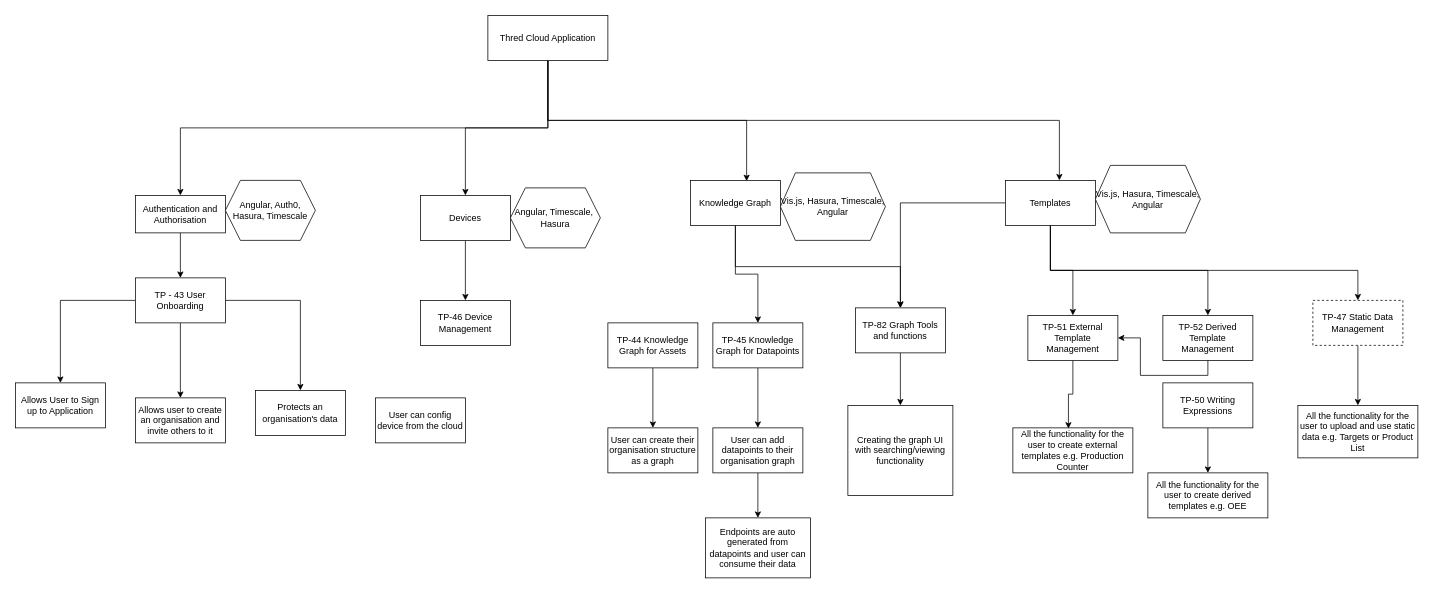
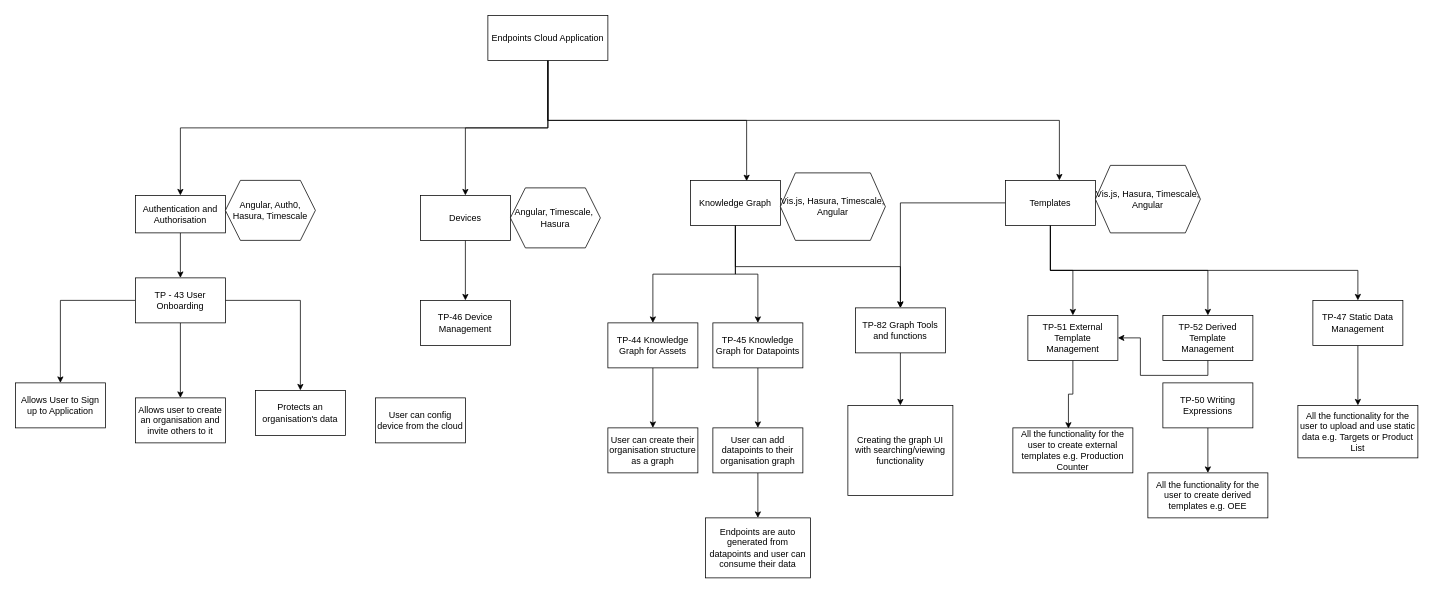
  <mxCell id="0" />
  <mxCell id="1" parent="0" />
  <mxCell id="2" style="edgeStyle=orthogonalEdgeStyle;rounded=0;orthogonalLoop=1;jettySize=auto;html=1;exitX=0.5;exitY=1;exitDx=0;exitDy=0;" edge="1" parent="1" source="6" target="26"><mxGeometry relative="1" as="geometry" /></mxCell>
  <mxCell id="3" style="edgeStyle=orthogonalEdgeStyle;rounded=0;orthogonalLoop=1;jettySize=auto;html=1;entryX=0.5;entryY=0;entryDx=0;entryDy=0;" edge="1" parent="1" source="6" target="12"><mxGeometry relative="1" as="geometry" /></mxCell>
  <mxCell id="4" style="edgeStyle=orthogonalEdgeStyle;rounded=0;orthogonalLoop=1;jettySize=auto;html=1;entryX=0.625;entryY=0.017;entryDx=0;entryDy=0;entryPerimeter=0;exitX=0.5;exitY=1;exitDx=0;exitDy=0;" edge="1" parent="1" source="6" target="16"><mxGeometry relative="1" as="geometry" /></mxCell>
  <mxCell id="5" style="edgeStyle=orthogonalEdgeStyle;rounded=0;orthogonalLoop=1;jettySize=auto;html=1;entryX=0.6;entryY=0;entryDx=0;entryDy=0;entryPerimeter=0;exitX=0.5;exitY=1;exitDx=0;exitDy=0;" edge="1" parent="1" source="6" target="21"><mxGeometry relative="1" as="geometry" /></mxCell>
- <mxCell id="6" value="Thred Cloud Application" style="rounded=0;whiteSpace=wrap;html=1;" vertex="1" parent="1"><mxGeometry x="650" y="20" width="160" height="60" as="geometry" /></mxCell>
+ <mxCell id="6" value="Endpoints Cloud Application" style="rounded=0;whiteSpace=wrap;html=1;" vertex="1" parent="1"><mxGeometry x="650" y="20" width="160" height="60" as="geometry" /></mxCell>
  <mxCell id="7" style="edgeStyle=orthogonalEdgeStyle;rounded=0;orthogonalLoop=1;jettySize=auto;html=1;" edge="1" parent="1" source="10" target="22"><mxGeometry relative="1" as="geometry" /></mxCell>
  <mxCell id="8" style="edgeStyle=orthogonalEdgeStyle;rounded=0;orthogonalLoop=1;jettySize=auto;html=1;" edge="1" parent="1" source="10" target="23"><mxGeometry relative="1" as="geometry" /></mxCell>
  <mxCell id="9" style="edgeStyle=orthogonalEdgeStyle;rounded=0;orthogonalLoop=1;jettySize=auto;html=1;" edge="1" parent="1" source="10" target="24"><mxGeometry relative="1" as="geometry" /></mxCell>
  <mxCell id="10" value="&lt;div&gt;TP - 43 User Onboarding&lt;/div&gt;" style="rounded=0;whiteSpace=wrap;html=1;" vertex="1" parent="1"><mxGeometry x="180" y="370" width="120" height="60" as="geometry" /></mxCell>
  <mxCell id="11" style="edgeStyle=orthogonalEdgeStyle;rounded=0;orthogonalLoop=1;jettySize=auto;html=1;entryX=0.5;entryY=0;entryDx=0;entryDy=0;" edge="1" parent="1" source="12" target="27"><mxGeometry relative="1" as="geometry" /></mxCell>
  <mxCell id="12" value="Devices" style="rounded=0;whiteSpace=wrap;html=1;" vertex="1" parent="1"><mxGeometry x="560" y="260" width="120" height="60" as="geometry" /></mxCell>
  <mxCell id="13" style="edgeStyle=orthogonalEdgeStyle;rounded=0;orthogonalLoop=1;jettySize=auto;html=1;exitX=0.5;exitY=1;exitDx=0;exitDy=0;" edge="1" parent="1" source="16" target="30"><mxGeometry relative="1" as="geometry" /></mxCell>
+ <mxCell id="14" style="edgeStyle=orthogonalEdgeStyle;rounded=0;orthogonalLoop=1;jettySize=auto;html=1;" edge="1" parent="1" source="16" target="44"><mxGeometry relative="1" as="geometry" /></mxCell>
  <mxCell id="15" style="edgeStyle=orthogonalEdgeStyle;rounded=0;orthogonalLoop=1;jettySize=auto;html=1;" edge="1" parent="1" source="16" target="46"><mxGeometry relative="1" as="geometry" /></mxCell>
  <mxCell id="16" value="Knowledge Graph" style="rounded=0;whiteSpace=wrap;html=1;" vertex="1" parent="1"><mxGeometry x="920" y="240" width="120" height="60" as="geometry" /></mxCell>
  <mxCell id="17" style="edgeStyle=orthogonalEdgeStyle;rounded=0;orthogonalLoop=1;jettySize=auto;html=1;entryX=0.5;entryY=0;entryDx=0;entryDy=0;" edge="1" parent="1" source="21" target="30"><mxGeometry relative="1" as="geometry" /></mxCell>
  <mxCell id="18" style="edgeStyle=orthogonalEdgeStyle;rounded=0;orthogonalLoop=1;jettySize=auto;html=1;exitX=0.5;exitY=1;exitDx=0;exitDy=0;" edge="1" parent="1" source="21" target="33"><mxGeometry relative="1" as="geometry"><mxPoint x="1300" y="350" as="sourcePoint" /></mxGeometry></mxCell>
  <mxCell id="19" style="edgeStyle=orthogonalEdgeStyle;rounded=0;orthogonalLoop=1;jettySize=auto;html=1;exitX=0.5;exitY=1;exitDx=0;exitDy=0;" edge="1" parent="1" source="21" target="36"><mxGeometry relative="1" as="geometry" /></mxCell>
  <mxCell id="20" style="edgeStyle=orthogonalEdgeStyle;rounded=0;orthogonalLoop=1;jettySize=auto;html=1;exitX=0.5;exitY=1;exitDx=0;exitDy=0;" edge="1" parent="1" source="21" target="41"><mxGeometry relative="1" as="geometry"><Array as="points"><mxPoint x="1400" y="360" /><mxPoint x="1810" y="360" /></Array></mxGeometry></mxCell>
  <mxCell id="21" value="Templates" style="rounded=0;whiteSpace=wrap;html=1;" vertex="1" parent="1"><mxGeometry x="1340" y="240" width="120" height="60" as="geometry" /></mxCell>
  <mxCell id="22" value="Allows User to Sign up to Application" style="rounded=0;whiteSpace=wrap;html=1;" vertex="1" parent="1"><mxGeometry x="20" y="510" width="120" height="60" as="geometry" /></mxCell>
  <mxCell id="23" value="Allows user to create an organisation and invite others to it" style="rounded=0;whiteSpace=wrap;html=1;" vertex="1" parent="1"><mxGeometry x="180" y="530" width="120" height="60" as="geometry" /></mxCell>
  <mxCell id="24" value="Protects an organisation's data" style="whiteSpace=wrap;html=1;" vertex="1" parent="1"><mxGeometry x="340" y="520" width="120" height="60" as="geometry" /></mxCell>
  <mxCell id="25" style="edgeStyle=orthogonalEdgeStyle;rounded=0;orthogonalLoop=1;jettySize=auto;html=1;" edge="1" parent="1" source="26" target="10"><mxGeometry relative="1" as="geometry" /></mxCell>
  <mxCell id="26" value="Authentication and Authorisation" style="rounded=0;whiteSpace=wrap;html=1;" vertex="1" parent="1"><mxGeometry x="180" y="260" width="120" height="50" as="geometry" /></mxCell>
  <mxCell id="27" value="TP-46 Device Management" style="rounded=0;whiteSpace=wrap;html=1;" vertex="1" parent="1"><mxGeometry x="560" y="400" width="120" height="60" as="geometry" /></mxCell>
  <mxCell id="28" value="User can config device from the cloud" style="rounded=0;whiteSpace=wrap;html=1;" vertex="1" parent="1"><mxGeometry x="500" y="530" width="120" height="60" as="geometry" /></mxCell>
  <mxCell id="29" style="edgeStyle=orthogonalEdgeStyle;rounded=0;orthogonalLoop=1;jettySize=auto;html=1;" edge="1" parent="1" source="30" target="31"><mxGeometry relative="1" as="geometry" /></mxCell>
  <mxCell id="30" value="TP-82 Graph Tools and functions" style="rounded=0;whiteSpace=wrap;html=1;" vertex="1" parent="1"><mxGeometry x="1140" y="410" width="120" height="60" as="geometry" /></mxCell>
  <mxCell id="31" value="Creating the graph UI with searching/viewing functionality" style="rounded=0;whiteSpace=wrap;html=1;" vertex="1" parent="1"><mxGeometry x="1130" y="540" width="140" height="120" as="geometry" /></mxCell>
  <mxCell id="32" style="edgeStyle=orthogonalEdgeStyle;rounded=0;orthogonalLoop=1;jettySize=auto;html=1;entryX=0.463;entryY=0.017;entryDx=0;entryDy=0;entryPerimeter=0;" edge="1" parent="1" source="33" target="34"><mxGeometry relative="1" as="geometry" /></mxCell>
  <mxCell id="33" value="TP-51 External Template Management" style="rounded=0;whiteSpace=wrap;html=1;" vertex="1" parent="1"><mxGeometry x="1370" y="420" width="120" height="60" as="geometry" /></mxCell>
  <mxCell id="34" value="All the functionality for the user to create external templates e.g. Production Counter" style="rounded=0;whiteSpace=wrap;html=1;" vertex="1" parent="1"><mxGeometry x="1350" y="570" width="160" height="60" as="geometry" /></mxCell>
  <mxCell id="35" style="edgeStyle=orthogonalEdgeStyle;rounded=0;orthogonalLoop=1;jettySize=auto;html=1;exitX=0.5;exitY=1;exitDx=0;exitDy=0;" edge="1" parent="1" source="36" target="33"><mxGeometry relative="1" as="geometry" /></mxCell>
  <mxCell id="36" value="TP-52 Derived Template Management" style="rounded=0;whiteSpace=wrap;html=1;" vertex="1" parent="1"><mxGeometry x="1550" y="420" width="120" height="60" as="geometry" /></mxCell>
  <mxCell id="37" style="edgeStyle=orthogonalEdgeStyle;rounded=0;orthogonalLoop=1;jettySize=auto;html=1;" edge="1" parent="1" source="38" target="39"><mxGeometry relative="1" as="geometry" /></mxCell>
  <mxCell id="38" value="TP-50 Writing Expressions" style="rounded=0;whiteSpace=wrap;html=1;" vertex="1" parent="1"><mxGeometry x="1550" y="510" width="120" height="60" as="geometry" /></mxCell>
  <mxCell id="39" value="All the functionality for the user to create derived templates e.g. OEE" style="rounded=0;whiteSpace=wrap;html=1;" vertex="1" parent="1"><mxGeometry x="1530" y="630" width="160" height="60" as="geometry" /></mxCell>
  <mxCell id="40" style="edgeStyle=orthogonalEdgeStyle;rounded=0;orthogonalLoop=1;jettySize=auto;html=1;" edge="1" parent="1" source="41" target="42"><mxGeometry relative="1" as="geometry" /></mxCell>
- <mxCell id="41" value="TP-47 Static Data Management" style="rounded=0;whiteSpace=wrap;html=1;dashed=1;" vertex="1" parent="1"><mxGeometry x="1750" y="400" width="120" height="60" as="geometry" /></mxCell>
+ <mxCell id="41" value="TP-47 Static Data Management" style="rounded=0;whiteSpace=wrap;html=1;" vertex="1" parent="1"><mxGeometry x="1750" y="400" width="120" height="60" as="geometry" /></mxCell>
  <mxCell id="42" value="All the functionality for the user to upload and use static data e.g. Targets or Product List" style="rounded=0;whiteSpace=wrap;html=1;" vertex="1" parent="1"><mxGeometry x="1730" y="540" width="160" height="70" as="geometry" /></mxCell>
  <mxCell id="43" value="" style="edgeStyle=orthogonalEdgeStyle;rounded=0;orthogonalLoop=1;jettySize=auto;html=1;" edge="1" parent="1" source="44" target="47"><mxGeometry relative="1" as="geometry" /></mxCell>
  <mxCell id="44" value="TP-44 Knowledge Graph for Assets" style="rounded=0;whiteSpace=wrap;html=1;" vertex="1" parent="1"><mxGeometry x="810" y="430" width="120" height="60" as="geometry" /></mxCell>
  <mxCell id="45" value="" style="edgeStyle=orthogonalEdgeStyle;rounded=0;orthogonalLoop=1;jettySize=auto;html=1;" edge="1" parent="1" source="46" target="49"><mxGeometry relative="1" as="geometry" /></mxCell>
  <mxCell id="46" value="TP-45 Knowledge Graph for Datapoints" style="rounded=0;whiteSpace=wrap;html=1;" vertex="1" parent="1"><mxGeometry x="950" y="430" width="120" height="60" as="geometry" /></mxCell>
  <mxCell id="47" value="User can create their organisation structure as a graph" style="whiteSpace=wrap;html=1;rounded=0;" vertex="1" parent="1"><mxGeometry x="810" y="570" width="120" height="60" as="geometry" /></mxCell>
  <mxCell id="48" value="" style="edgeStyle=orthogonalEdgeStyle;rounded=0;orthogonalLoop=1;jettySize=auto;html=1;" edge="1" parent="1" source="49" target="50"><mxGeometry relative="1" as="geometry" /></mxCell>
  <mxCell id="49" value="User can add datapoints to their organisation graph" style="whiteSpace=wrap;html=1;rounded=0;" vertex="1" parent="1"><mxGeometry x="950" y="570" width="120" height="60" as="geometry" /></mxCell>
  <mxCell id="50" value="Endpoints are auto generated from datapoints and user can consume their data" style="whiteSpace=wrap;html=1;rounded=0;" vertex="1" parent="1"><mxGeometry x="940" y="690" width="140" height="80" as="geometry" /></mxCell>
  <mxCell id="51" value="Angular, Auth0, Hasura, Timescale" style="shape=hexagon;perimeter=hexagonPerimeter2;whiteSpace=wrap;html=1;fixedSize=1;" vertex="1" parent="1"><mxGeometry x="300" y="240" width="120" height="80" as="geometry" /></mxCell>
  <mxCell id="52" value="Angular, Timescale,&amp;nbsp; Hasura" style="shape=hexagon;perimeter=hexagonPerimeter2;whiteSpace=wrap;html=1;fixedSize=1;" vertex="1" parent="1"><mxGeometry x="680" y="250" width="120" height="80" as="geometry" /></mxCell>
  <mxCell id="53" value="Vis.js, Hasura, Timescale, Angular" style="shape=hexagon;perimeter=hexagonPerimeter2;whiteSpace=wrap;html=1;fixedSize=1;" vertex="1" parent="1"><mxGeometry x="1040" y="230" width="140" height="90" as="geometry" /></mxCell>
  <mxCell id="54" value="Vis.js, Hasura, Timescale, Angular" style="shape=hexagon;perimeter=hexagonPerimeter2;whiteSpace=wrap;html=1;fixedSize=1;" vertex="1" parent="1"><mxGeometry x="1460" y="220" width="140" height="90" as="geometry" /></mxCell>
